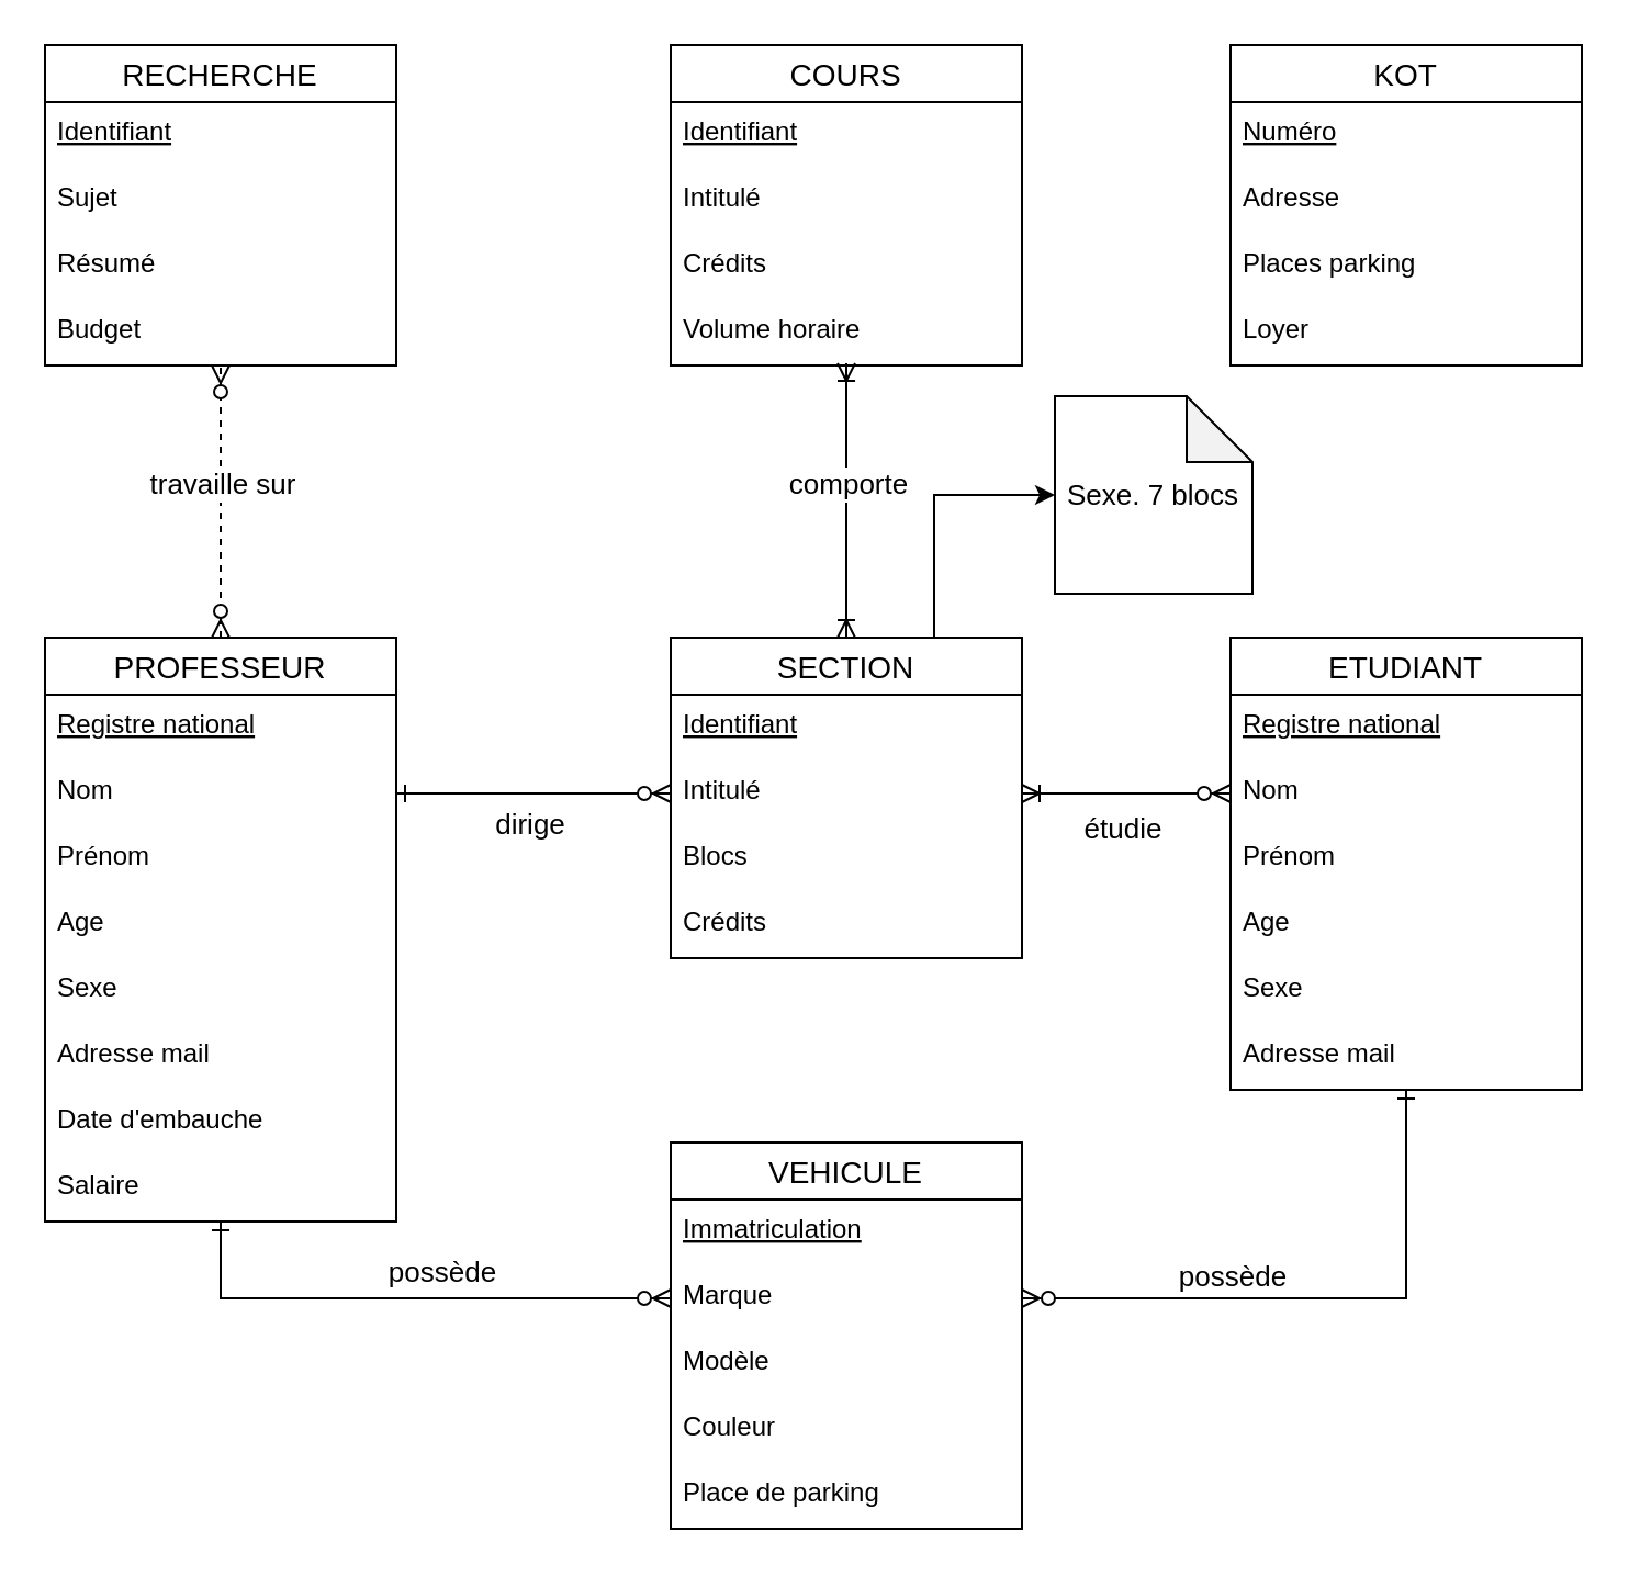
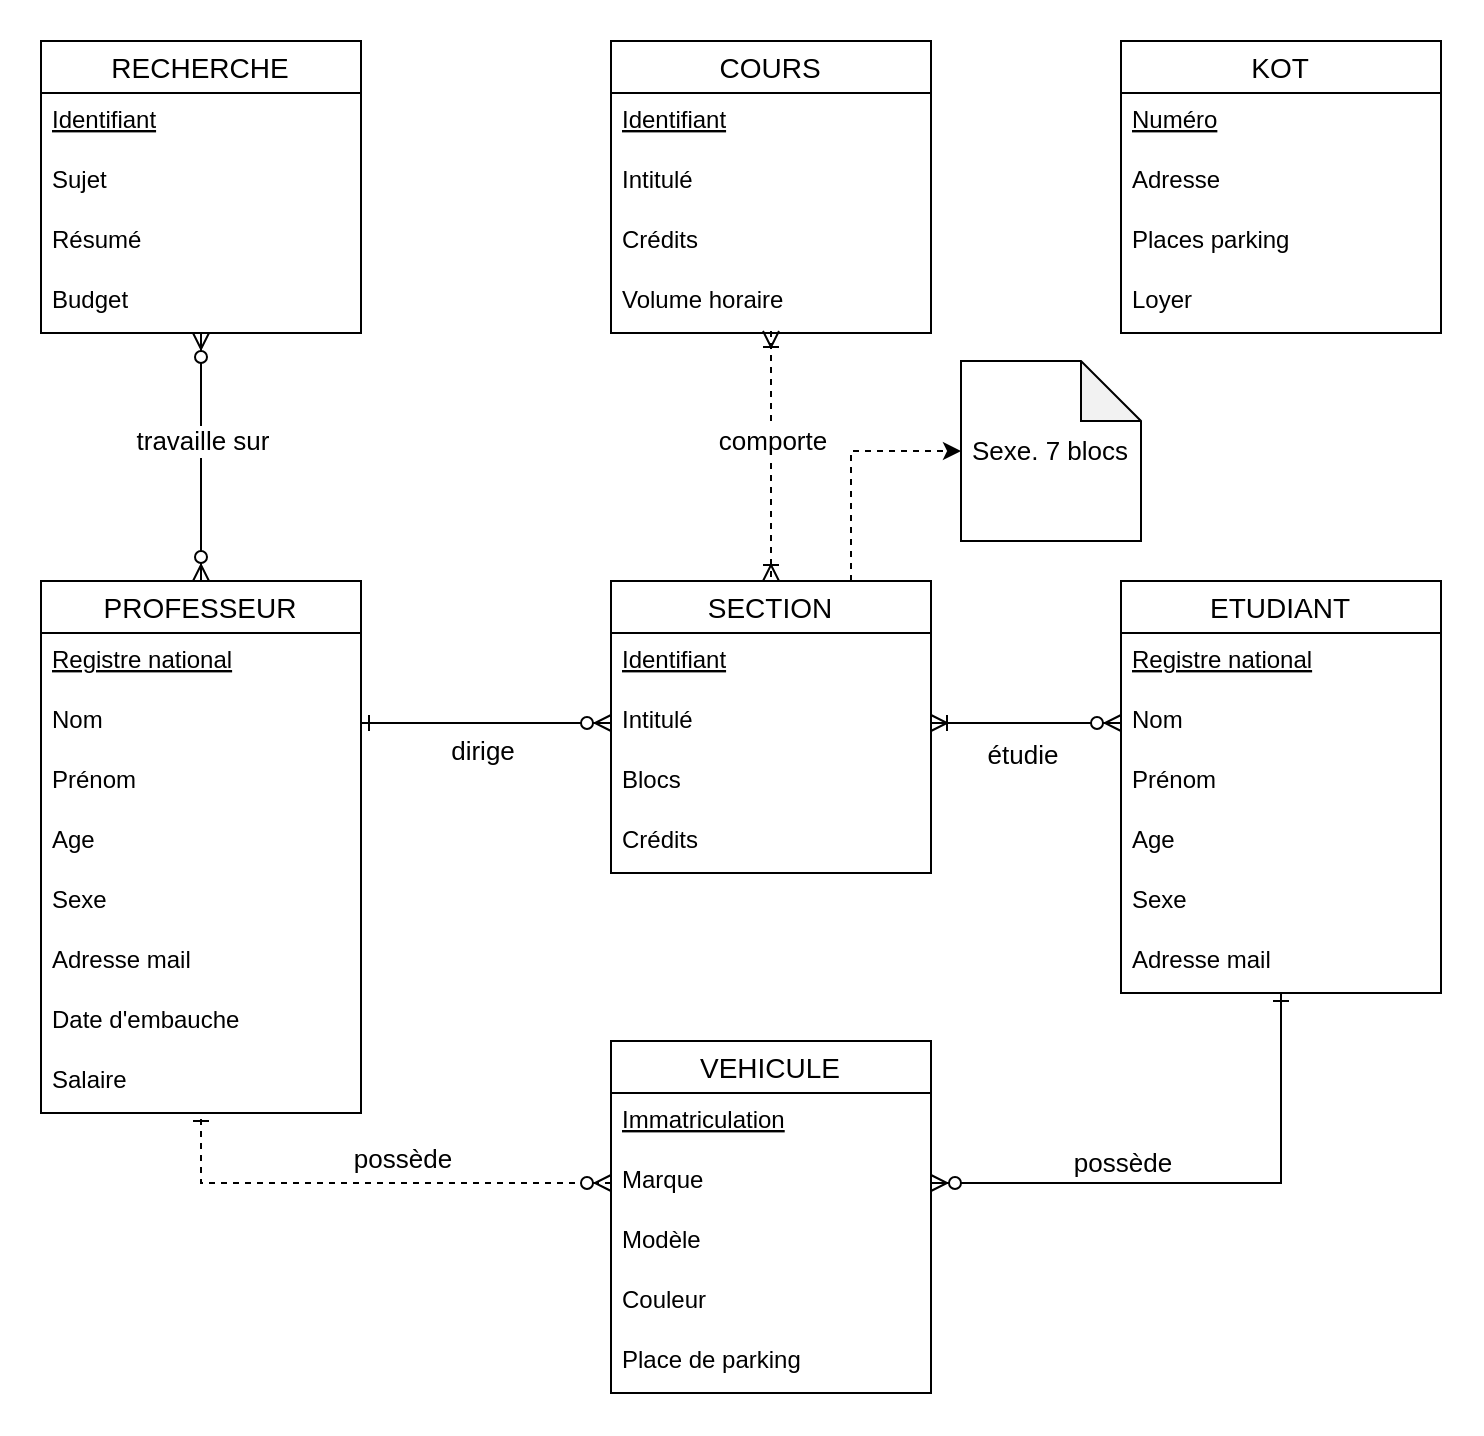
  <mxCell id="0" />
  <mxCell id="1" parent="0" />
  <mxCell id="2" style="edgeStyle=none;rounded=0;orthogonalLoop=1;jettySize=auto;html=1;startArrow=ERzeroToMany;startFill=1;endArrow=ERoneToMany;endFill=0;align=right;exitX=0;exitY=0.5;exitDx=0;exitDy=0;entryX=1;entryY=0.5;entryDx=0;entryDy=0;" parent="1" source="6" target="27" edge="1"><mxGeometry relative="1" as="geometry" /></mxCell>
  <mxCell id="3" value="étudie" style="edgeLabel;html=1;align=center;verticalAlign=top;resizable=0;points=[];fontSize=13;" vertex="1" connectable="0" parent="2"><mxGeometry x="-0.368" relative="1" as="geometry"><mxPoint x="-20" y="2" as="offset" /></mxGeometry></mxCell>
  <mxCell id="4" value="ETUDIANT" style="swimlane;fontStyle=0;childLayout=stackLayout;horizontal=1;startSize=26;horizontalStack=0;resizeParent=1;resizeParentMax=0;resizeLast=0;collapsible=1;marginBottom=0;align=center;fontSize=14;" parent="1" vertex="1"><mxGeometry x="560" y="290" width="160" height="206" as="geometry" /></mxCell>
  <mxCell id="5" value="Registre national" style="text;strokeColor=none;fillColor=none;spacingLeft=4;spacingRight=4;overflow=hidden;rotatable=0;points=[[0,0.5],[1,0.5]];portConstraint=eastwest;fontSize=12;fontStyle=4;strokeWidth=2;" parent="4" vertex="1"><mxGeometry y="26" width="160" height="30" as="geometry" /></mxCell>
  <mxCell id="6" value="Nom" style="text;strokeColor=none;fillColor=none;spacingLeft=4;spacingRight=4;overflow=hidden;rotatable=0;points=[[0,0.5],[1,0.5]];portConstraint=eastwest;fontSize=12;" parent="4" vertex="1"><mxGeometry y="56" width="160" height="30" as="geometry" /></mxCell>
  <mxCell id="7" value="Prénom" style="text;strokeColor=none;fillColor=none;spacingLeft=4;spacingRight=4;overflow=hidden;rotatable=0;points=[[0,0.5],[1,0.5]];portConstraint=eastwest;fontSize=12;" parent="4" vertex="1"><mxGeometry y="86" width="160" height="30" as="geometry" /></mxCell>
  <mxCell id="8" value="Age&#10;" style="text;strokeColor=none;fillColor=none;spacingLeft=4;spacingRight=4;overflow=hidden;rotatable=0;points=[[0,0.5],[1,0.5]];portConstraint=eastwest;fontSize=12;" parent="4" vertex="1"><mxGeometry y="116" width="160" height="30" as="geometry" /></mxCell>
  <mxCell id="9" value="Sexe" style="text;strokeColor=none;fillColor=none;spacingLeft=4;spacingRight=4;overflow=hidden;rotatable=0;points=[[0,0.5],[1,0.5]];portConstraint=eastwest;fontSize=12;" parent="4" vertex="1"><mxGeometry y="146" width="160" height="30" as="geometry" /></mxCell>
  <mxCell id="10" value="Adresse mail" style="text;strokeColor=none;fillColor=none;spacingLeft=4;spacingRight=4;overflow=hidden;rotatable=0;points=[[0,0.5],[1,0.5]];portConstraint=eastwest;fontSize=12;" parent="4" vertex="1"><mxGeometry y="176" width="160" height="30" as="geometry" /></mxCell>
- <mxCell id="11" style="edgeStyle=orthogonalEdgeStyle;rounded=0;orthogonalLoop=1;jettySize=auto;html=1;exitX=0.5;exitY=0;exitDx=0;exitDy=0;startArrow=ERzeroToMany;startFill=1;endArrow=ERzeroToMany;endFill=1;dashed=1;" edge="1" parent="1" source="13" target="50"><mxGeometry relative="1" as="geometry" /></mxCell>
+ <mxCell id="11" style="edgeStyle=orthogonalEdgeStyle;rounded=0;orthogonalLoop=1;jettySize=auto;html=1;exitX=0.5;exitY=0;exitDx=0;exitDy=0;startArrow=ERzeroToMany;startFill=1;endArrow=ERzeroToMany;endFill=1;" edge="1" parent="1" source="13" target="50"><mxGeometry relative="1" as="geometry" /></mxCell>
  <mxCell id="12" value="travaille sur" style="edgeLabel;html=1;align=center;verticalAlign=bottom;resizable=0;points=[];fontSize=13;horizontal=1;" vertex="1" connectable="0" parent="11"><mxGeometry x="0.29" relative="1" as="geometry"><mxPoint y="20" as="offset" /></mxGeometry></mxCell>
  <mxCell id="13" value="PROFESSEUR" style="swimlane;fontStyle=0;childLayout=stackLayout;horizontal=1;startSize=26;horizontalStack=0;resizeParent=1;resizeParentMax=0;resizeLast=0;collapsible=1;marginBottom=0;align=center;fontSize=14;" parent="1" vertex="1"><mxGeometry x="20" y="290" width="160" height="266" as="geometry" /></mxCell>
  <mxCell id="14" value="Registre national" style="text;strokeColor=none;fillColor=none;spacingLeft=4;spacingRight=4;overflow=hidden;rotatable=0;points=[[0,0.5],[1,0.5]];portConstraint=eastwest;fontSize=12;fontStyle=4;strokeWidth=2;" parent="13" vertex="1"><mxGeometry y="26" width="160" height="30" as="geometry" /></mxCell>
  <mxCell id="15" value="Nom" style="text;strokeColor=none;fillColor=none;spacingLeft=4;spacingRight=4;overflow=hidden;rotatable=0;points=[[0,0.5],[1,0.5]];portConstraint=eastwest;fontSize=12;" parent="13" vertex="1"><mxGeometry y="56" width="160" height="30" as="geometry" /></mxCell>
  <mxCell id="16" value="Prénom" style="text;strokeColor=none;fillColor=none;spacingLeft=4;spacingRight=4;overflow=hidden;rotatable=0;points=[[0,0.5],[1,0.5]];portConstraint=eastwest;fontSize=12;" parent="13" vertex="1"><mxGeometry y="86" width="160" height="30" as="geometry" /></mxCell>
  <mxCell id="17" value="Age&#10;" style="text;strokeColor=none;fillColor=none;spacingLeft=4;spacingRight=4;overflow=hidden;rotatable=0;points=[[0,0.5],[1,0.5]];portConstraint=eastwest;fontSize=12;" parent="13" vertex="1"><mxGeometry y="116" width="160" height="30" as="geometry" /></mxCell>
  <mxCell id="18" value="Sexe" style="text;strokeColor=none;fillColor=none;spacingLeft=4;spacingRight=4;overflow=hidden;rotatable=0;points=[[0,0.5],[1,0.5]];portConstraint=eastwest;fontSize=12;" parent="13" vertex="1"><mxGeometry y="146" width="160" height="30" as="geometry" /></mxCell>
  <mxCell id="19" value="Adresse mail" style="text;strokeColor=none;fillColor=none;spacingLeft=4;spacingRight=4;overflow=hidden;rotatable=0;points=[[0,0.5],[1,0.5]];portConstraint=eastwest;fontSize=12;" parent="13" vertex="1"><mxGeometry y="176" width="160" height="30" as="geometry" /></mxCell>
  <mxCell id="20" value="Date d'embauche" style="text;strokeColor=none;fillColor=none;spacingLeft=4;spacingRight=4;overflow=hidden;rotatable=0;points=[[0,0.5],[1,0.5]];portConstraint=eastwest;fontSize=12;" parent="13" vertex="1"><mxGeometry y="206" width="160" height="30" as="geometry" /></mxCell>
  <mxCell id="21" value="Salaire" style="text;strokeColor=none;fillColor=none;spacingLeft=4;spacingRight=4;overflow=hidden;rotatable=0;points=[[0,0.5],[1,0.5]];portConstraint=eastwest;fontSize=12;" parent="13" vertex="1"><mxGeometry y="236" width="160" height="30" as="geometry" /></mxCell>
  <mxCell id="22" style="edgeStyle=none;rounded=0;orthogonalLoop=1;jettySize=auto;html=1;startArrow=ERzeroToMany;startFill=1;endArrow=ERone;endFill=0;align=right;entryX=1;entryY=0.5;entryDx=0;entryDy=0;exitX=0;exitY=0.5;exitDx=0;exitDy=0;" parent="1" source="27" target="15" edge="1"><mxGeometry relative="1" as="geometry"><mxPoint x="420" y="291" as="sourcePoint" /></mxGeometry></mxCell>
  <mxCell id="23" value="dirige" style="edgeLabel;html=1;align=center;verticalAlign=top;resizable=0;points=[];fontSize=13;" vertex="1" connectable="0" parent="22"><mxGeometry x="-0.184" relative="1" as="geometry"><mxPoint x="-14" as="offset" /></mxGeometry></mxCell>
- <mxCell id="24" style="edgeStyle=orthogonalEdgeStyle;rounded=0;orthogonalLoop=1;jettySize=auto;html=1;exitX=0.75;exitY=0;exitDx=0;exitDy=0;entryX=0;entryY=0.5;entryDx=0;entryDy=0;entryPerimeter=0;startArrow=none;startFill=0;endArrow=classic;endFill=1;fontSize=13;dashed=0;strokeWidth=1;" edge="1" parent="1" source="25" target="57"><mxGeometry relative="1" as="geometry" /></mxCell>
+ <mxCell id="24" style="edgeStyle=orthogonalEdgeStyle;rounded=0;orthogonalLoop=1;jettySize=auto;html=1;exitX=0.75;exitY=0;exitDx=0;exitDy=0;entryX=0;entryY=0.5;entryDx=0;entryDy=0;entryPerimeter=0;startArrow=none;startFill=0;endArrow=classic;endFill=1;fontSize=13;dashed=1;strokeWidth=1;" edge="1" parent="1" source="25" target="57"><mxGeometry relative="1" as="geometry" /></mxCell>
  <mxCell id="25" value="SECTION" style="swimlane;fontStyle=0;childLayout=stackLayout;horizontal=1;startSize=26;horizontalStack=0;resizeParent=1;resizeParentMax=0;resizeLast=0;collapsible=1;marginBottom=0;align=center;fontSize=14;" parent="1" vertex="1"><mxGeometry x="305" y="290" width="160" height="146" as="geometry" /></mxCell>
  <mxCell id="26" value="Identifiant" style="text;strokeColor=none;fillColor=none;spacingLeft=4;spacingRight=4;overflow=hidden;rotatable=0;points=[[0,0.5],[1,0.5]];portConstraint=eastwest;fontSize=12;fontStyle=4;strokeWidth=2;" parent="25" vertex="1"><mxGeometry y="26" width="160" height="30" as="geometry" /></mxCell>
  <mxCell id="27" value="Intitulé" style="text;strokeColor=none;fillColor=none;spacingLeft=4;spacingRight=4;overflow=hidden;rotatable=0;points=[[0,0.5],[1,0.5]];portConstraint=eastwest;fontSize=12;" parent="25" vertex="1"><mxGeometry y="56" width="160" height="30" as="geometry" /></mxCell>
  <mxCell id="28" value="Blocs&#10;" style="text;strokeColor=none;fillColor=none;spacingLeft=4;spacingRight=4;overflow=hidden;rotatable=0;points=[[0,0.5],[1,0.5]];portConstraint=eastwest;fontSize=12;" parent="25" vertex="1"><mxGeometry y="86" width="160" height="30" as="geometry" /></mxCell>
  <mxCell id="29" value="Crédits" style="text;strokeColor=none;fillColor=none;spacingLeft=4;spacingRight=4;overflow=hidden;rotatable=0;points=[[0,0.5],[1,0.5]];portConstraint=eastwest;fontSize=12;" parent="25" vertex="1"><mxGeometry y="116" width="160" height="30" as="geometry" /></mxCell>
- <mxCell id="30" style="edgeStyle=orthogonalEdgeStyle;rounded=0;orthogonalLoop=1;jettySize=auto;html=1;startArrow=ERoneToMany;startFill=0;endArrow=ERoneToMany;endFill=0;align=right;exitX=0.5;exitY=0.967;exitDx=0;exitDy=0;exitPerimeter=0;" parent="1" source="36" target="25" edge="1"><mxGeometry relative="1" as="geometry"><mxPoint x="360" y="166" as="sourcePoint" /></mxGeometry></mxCell>
+ <mxCell id="30" style="edgeStyle=orthogonalEdgeStyle;rounded=0;orthogonalLoop=1;jettySize=auto;html=1;startArrow=ERoneToMany;startFill=0;endArrow=ERoneToMany;endFill=0;align=right;exitX=0.5;exitY=0.967;exitDx=0;exitDy=0;exitPerimeter=0;dashed=1;" parent="1" source="36" target="25" edge="1"><mxGeometry relative="1" as="geometry"><mxPoint x="360" y="166" as="sourcePoint" /></mxGeometry></mxCell>
  <mxCell id="31" value="comporte" style="edgeLabel;html=1;align=center;verticalAlign=bottom;resizable=0;points=[];fontSize=13;horizontal=1;" vertex="1" connectable="0" parent="30"><mxGeometry x="-0.312" relative="1" as="geometry"><mxPoint y="21.99" as="offset" /></mxGeometry></mxCell>
  <mxCell id="32" value="COURS" style="swimlane;fontStyle=0;childLayout=stackLayout;horizontal=1;startSize=26;horizontalStack=0;resizeParent=1;resizeParentMax=0;resizeLast=0;collapsible=1;marginBottom=0;align=center;fontSize=14;" parent="1" vertex="1"><mxGeometry x="305" y="20" width="160" height="146" as="geometry" /></mxCell>
  <mxCell id="33" value="Identifiant" style="text;strokeColor=none;fillColor=none;spacingLeft=4;spacingRight=4;overflow=hidden;rotatable=0;points=[[0,0.5],[1,0.5]];portConstraint=eastwest;fontSize=12;fontStyle=4;strokeWidth=2;" parent="32" vertex="1"><mxGeometry y="26" width="160" height="30" as="geometry" /></mxCell>
  <mxCell id="34" value="Intitulé" style="text;strokeColor=none;fillColor=none;spacingLeft=4;spacingRight=4;overflow=hidden;rotatable=0;points=[[0,0.5],[1,0.5]];portConstraint=eastwest;fontSize=12;" parent="32" vertex="1"><mxGeometry y="56" width="160" height="30" as="geometry" /></mxCell>
  <mxCell id="35" value="Crédits" style="text;strokeColor=none;fillColor=none;spacingLeft=4;spacingRight=4;overflow=hidden;rotatable=0;points=[[0,0.5],[1,0.5]];portConstraint=eastwest;fontSize=12;" parent="32" vertex="1"><mxGeometry y="86" width="160" height="30" as="geometry" /></mxCell>
  <mxCell id="36" value="Volume horaire" style="text;strokeColor=none;fillColor=none;spacingLeft=4;spacingRight=4;overflow=hidden;rotatable=0;points=[[0,0.5],[1,0.5]];portConstraint=eastwest;fontSize=12;" parent="32" vertex="1"><mxGeometry y="116" width="160" height="30" as="geometry" /></mxCell>
- <mxCell id="37" style="rounded=0;orthogonalLoop=1;jettySize=auto;html=1;startArrow=ERzeroToMany;startFill=1;endArrow=ERone;endFill=0;align=right;edgeStyle=orthogonalEdgeStyle;exitX=0;exitY=0.5;exitDx=0;exitDy=0;" parent="1" source="41" target="13" edge="1"><mxGeometry relative="1" as="geometry" /></mxCell>
+ <mxCell id="37" style="rounded=0;orthogonalLoop=1;jettySize=auto;html=1;startArrow=ERzeroToMany;startFill=1;endArrow=ERone;endFill=0;align=right;edgeStyle=orthogonalEdgeStyle;exitX=0;exitY=0.5;exitDx=0;exitDy=0;dashed=1;" parent="1" source="41" target="13" edge="1"><mxGeometry relative="1" as="geometry" /></mxCell>
  <mxCell id="38" value="possède" style="edgeLabel;html=1;align=center;verticalAlign=bottom;resizable=0;points=[];fontSize=13;" vertex="1" connectable="0" parent="37"><mxGeometry x="-0.525" y="-2" relative="1" as="geometry"><mxPoint x="-48" as="offset" /></mxGeometry></mxCell>
  <mxCell id="39" value="VEHICULE" style="swimlane;fontStyle=0;childLayout=stackLayout;horizontal=1;startSize=26;horizontalStack=0;resizeParent=1;resizeParentMax=0;resizeLast=0;collapsible=1;marginBottom=0;align=center;fontSize=14;" parent="1" vertex="1"><mxGeometry x="305" y="520" width="160" height="176" as="geometry" /></mxCell>
  <mxCell id="40" value="Immatriculation" style="text;strokeColor=none;fillColor=none;spacingLeft=4;spacingRight=4;overflow=hidden;rotatable=0;points=[[0,0.5],[1,0.5]];portConstraint=eastwest;fontSize=12;fontStyle=4;strokeWidth=2;" parent="39" vertex="1"><mxGeometry y="26" width="160" height="30" as="geometry" /></mxCell>
  <mxCell id="41" value="Marque" style="text;strokeColor=none;fillColor=none;spacingLeft=4;spacingRight=4;overflow=hidden;rotatable=0;points=[[0,0.5],[1,0.5]];portConstraint=eastwest;fontSize=12;" parent="39" vertex="1"><mxGeometry y="56" width="160" height="30" as="geometry" /></mxCell>
  <mxCell id="42" value="Modèle" style="text;strokeColor=none;fillColor=none;spacingLeft=4;spacingRight=4;overflow=hidden;rotatable=0;points=[[0,0.5],[1,0.5]];portConstraint=eastwest;fontSize=12;" parent="39" vertex="1"><mxGeometry y="86" width="160" height="30" as="geometry" /></mxCell>
  <mxCell id="43" value="Couleur" style="text;strokeColor=none;fillColor=none;spacingLeft=4;spacingRight=4;overflow=hidden;rotatable=0;points=[[0,0.5],[1,0.5]];portConstraint=eastwest;fontSize=12;" parent="39" vertex="1"><mxGeometry y="116" width="160" height="30" as="geometry" /></mxCell>
  <mxCell id="44" value="Place de parking" style="text;strokeColor=none;fillColor=none;spacingLeft=4;spacingRight=4;overflow=hidden;rotatable=0;points=[[0,0.5],[1,0.5]];portConstraint=eastwest;fontSize=12;" parent="39" vertex="1"><mxGeometry y="146" width="160" height="30" as="geometry" /></mxCell>
  <mxCell id="45" value="KOT" style="swimlane;fontStyle=0;childLayout=stackLayout;horizontal=1;startSize=26;horizontalStack=0;resizeParent=1;resizeParentMax=0;resizeLast=0;collapsible=1;marginBottom=0;align=center;fontSize=14;" parent="1" vertex="1"><mxGeometry x="560" y="20" width="160" height="146" as="geometry" /></mxCell>
  <mxCell id="46" value="Numéro" style="text;strokeColor=none;fillColor=none;spacingLeft=4;spacingRight=4;overflow=hidden;rotatable=0;points=[[0,0.5],[1,0.5]];portConstraint=eastwest;fontSize=12;fontStyle=4;strokeWidth=2;" parent="45" vertex="1"><mxGeometry y="26" width="160" height="30" as="geometry" /></mxCell>
  <mxCell id="47" value="Adresse" style="text;strokeColor=none;fillColor=none;spacingLeft=4;spacingRight=4;overflow=hidden;rotatable=0;points=[[0,0.5],[1,0.5]];portConstraint=eastwest;fontSize=12;" parent="45" vertex="1"><mxGeometry y="56" width="160" height="30" as="geometry" /></mxCell>
  <mxCell id="48" value="Places parking" style="text;strokeColor=none;fillColor=none;spacingLeft=4;spacingRight=4;overflow=hidden;rotatable=0;points=[[0,0.5],[1,0.5]];portConstraint=eastwest;fontSize=12;" parent="45" vertex="1"><mxGeometry y="86" width="160" height="30" as="geometry" /></mxCell>
  <mxCell id="49" value="Loyer" style="text;strokeColor=none;fillColor=none;spacingLeft=4;spacingRight=4;overflow=hidden;rotatable=0;points=[[0,0.5],[1,0.5]];portConstraint=eastwest;fontSize=12;" parent="45" vertex="1"><mxGeometry y="116" width="160" height="30" as="geometry" /></mxCell>
  <mxCell id="50" value="RECHERCHE" style="swimlane;fontStyle=0;childLayout=stackLayout;horizontal=1;startSize=26;horizontalStack=0;resizeParent=1;resizeParentMax=0;resizeLast=0;collapsible=1;marginBottom=0;align=center;fontSize=14;" parent="1" vertex="1"><mxGeometry x="20" y="20" width="160" height="146" as="geometry" /></mxCell>
  <mxCell id="51" value="Identifiant" style="text;strokeColor=none;fillColor=none;spacingLeft=4;spacingRight=4;overflow=hidden;rotatable=0;points=[[0,0.5],[1,0.5]];portConstraint=eastwest;fontSize=12;fontStyle=4;strokeWidth=2;" parent="50" vertex="1"><mxGeometry y="26" width="160" height="30" as="geometry" /></mxCell>
  <mxCell id="52" value="Sujet" style="text;strokeColor=none;fillColor=none;spacingLeft=4;spacingRight=4;overflow=hidden;rotatable=0;points=[[0,0.5],[1,0.5]];portConstraint=eastwest;fontSize=12;" parent="50" vertex="1"><mxGeometry y="56" width="160" height="30" as="geometry" /></mxCell>
  <mxCell id="53" value="Résumé" style="text;strokeColor=none;fillColor=none;spacingLeft=4;spacingRight=4;overflow=hidden;rotatable=0;points=[[0,0.5],[1,0.5]];portConstraint=eastwest;fontSize=12;" parent="50" vertex="1"><mxGeometry y="86" width="160" height="30" as="geometry" /></mxCell>
  <mxCell id="54" value="Budget" style="text;strokeColor=none;fillColor=none;spacingLeft=4;spacingRight=4;overflow=hidden;rotatable=0;points=[[0,0.5],[1,0.5]];portConstraint=eastwest;fontSize=12;" parent="50" vertex="1"><mxGeometry y="116" width="160" height="30" as="geometry" /></mxCell>
  <mxCell id="55" style="edgeStyle=orthogonalEdgeStyle;rounded=0;orthogonalLoop=1;jettySize=auto;html=1;startArrow=ERone;startFill=0;endArrow=ERzeroToMany;endFill=1;align=right;entryX=1;entryY=0.5;entryDx=0;entryDy=0;" parent="1" source="4" target="41" edge="1"><mxGeometry relative="1" as="geometry" /></mxCell>
  <mxCell id="56" value="possède" style="edgeLabel;html=1;align=center;verticalAlign=bottom;resizable=0;points=[];fontSize=13;" vertex="1" connectable="0" parent="55"><mxGeometry x="0.23" y="3" relative="1" as="geometry"><mxPoint x="-9" y="-3" as="offset" /></mxGeometry></mxCell>
  <mxCell id="57" value="Sexe. 7 blocs" style="shape=note;whiteSpace=wrap;html=1;backgroundOutline=1;darkOpacity=0.05;fontSize=13;" vertex="1" parent="1"><mxGeometry x="480" y="180" width="90" height="90" as="geometry" /></mxCell>
